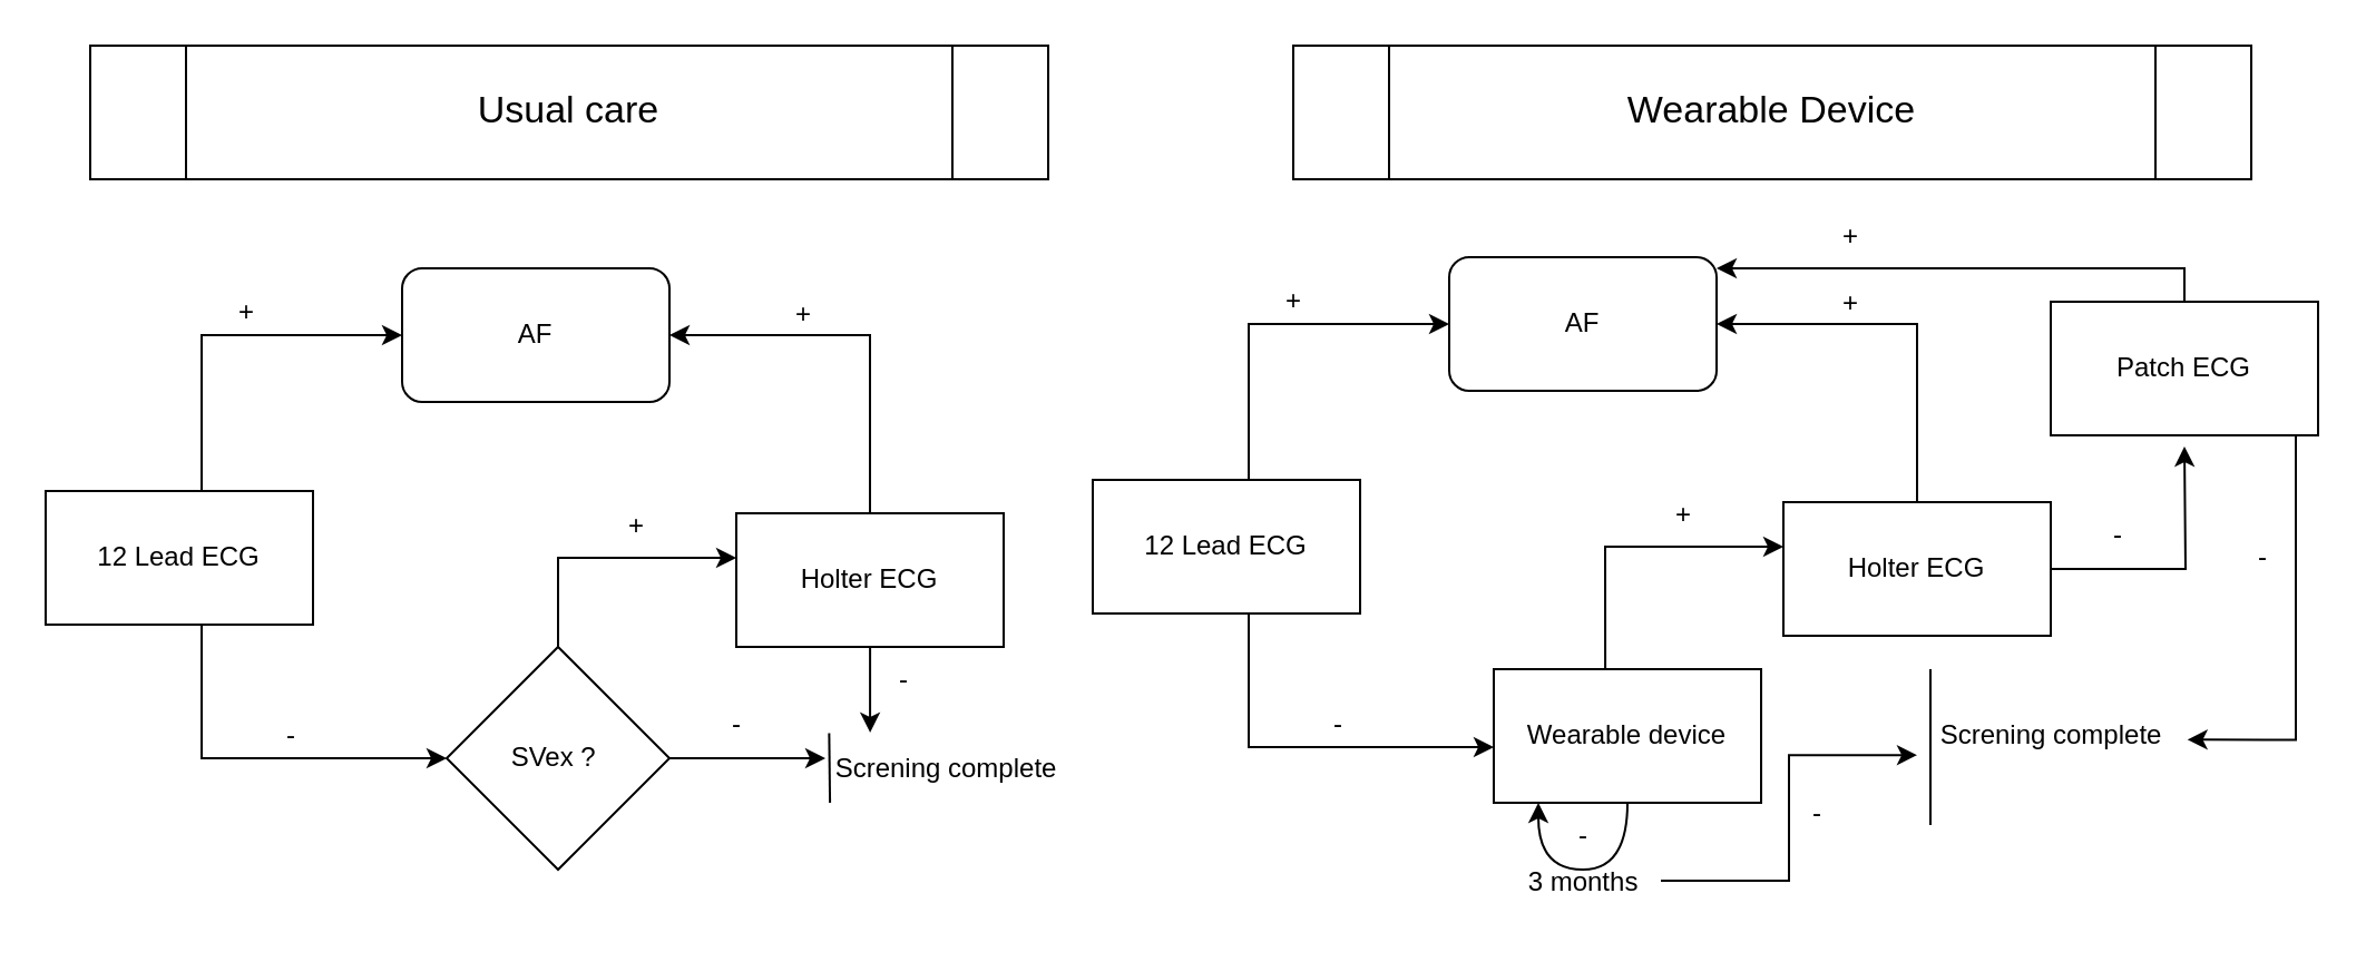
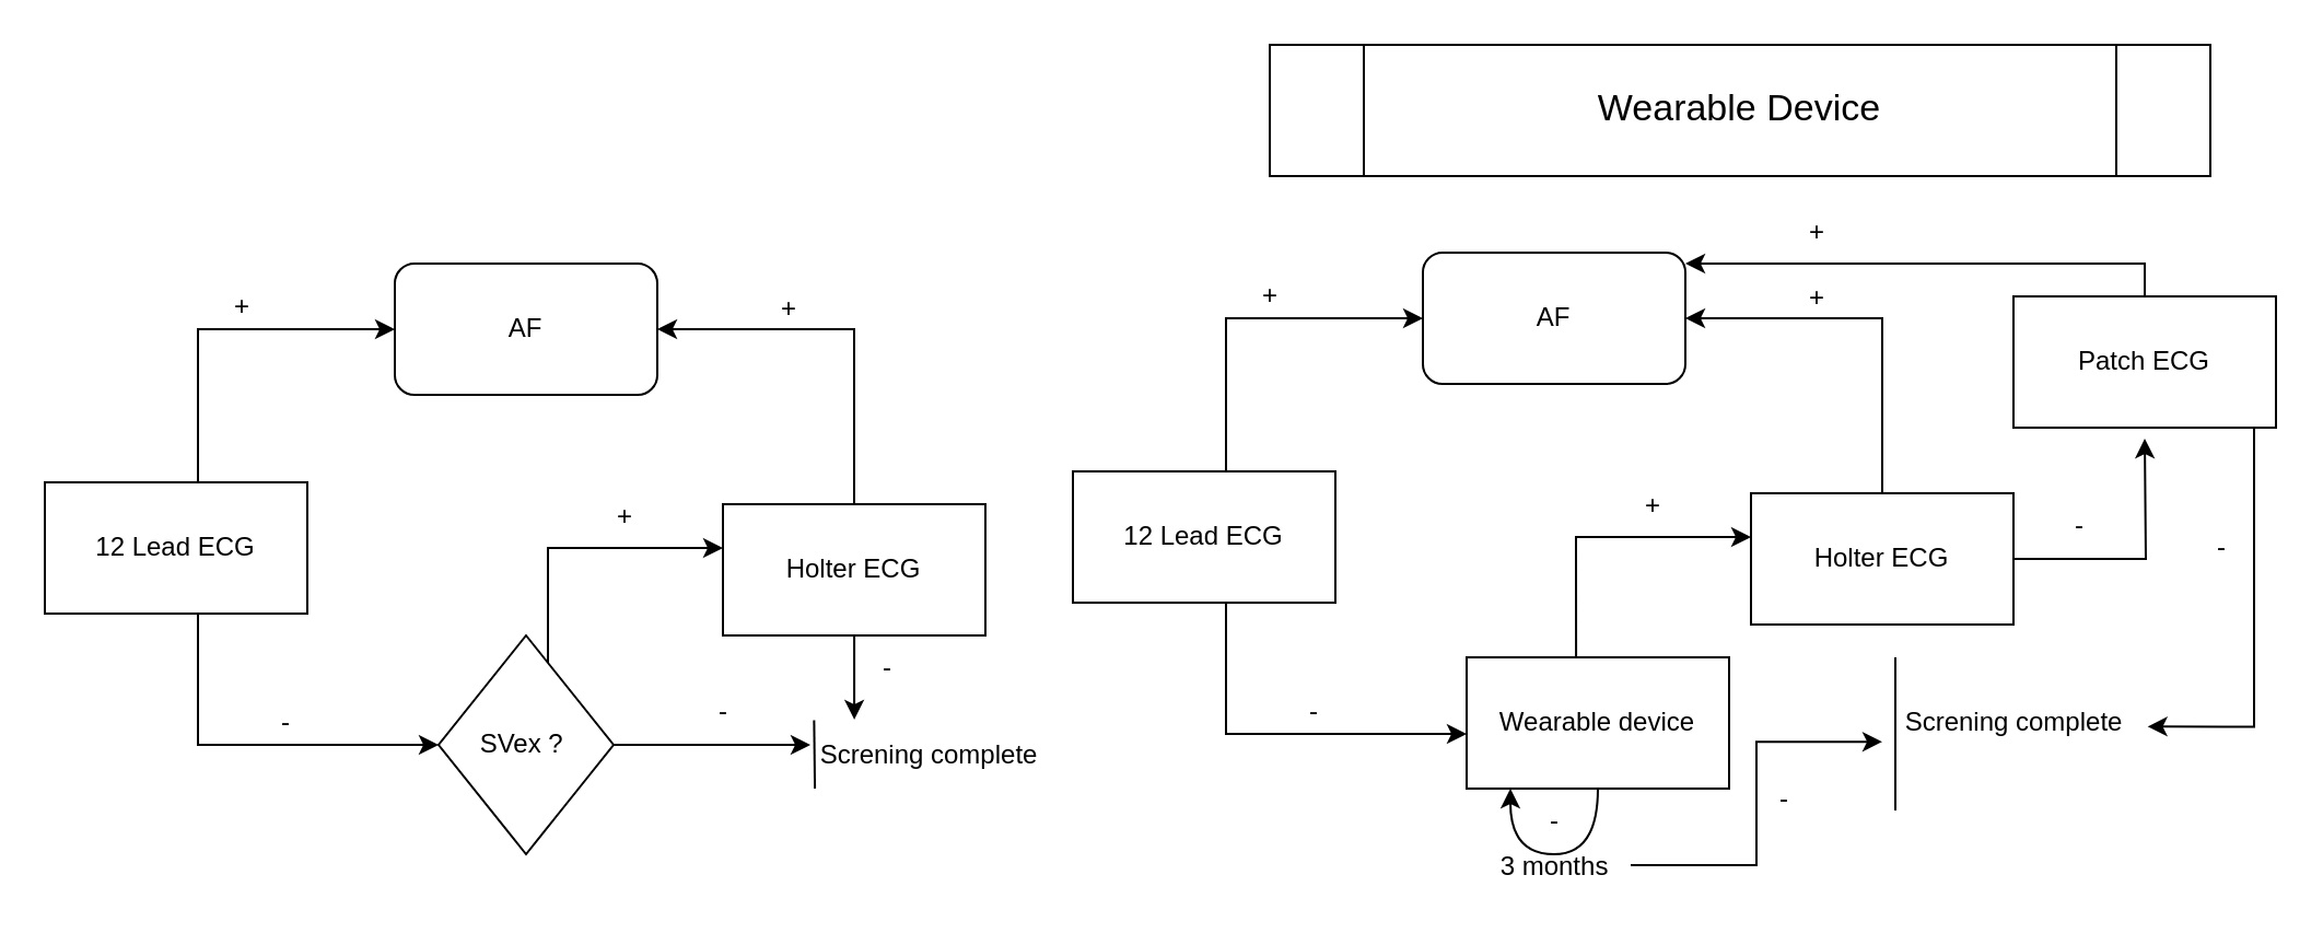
  <mxCell id="0" />
  <mxCell id="1" parent="0" />
- <mxCell id="2" value="&lt;font style=&quot;font-size: 17px;&quot;&gt;Usual care&lt;/font&gt;" style="shape=process;whiteSpace=wrap;html=1;backgroundOutline=1;" vertex="1" parent="1"><mxGeometry x="40" y="20" width="430" height="60" as="geometry" /></mxCell>
  <mxCell id="3" style="edgeStyle=orthogonalEdgeStyle;rounded=0;orthogonalLoop=1;jettySize=auto;html=1;" edge="1" parent="1" source="5" target="6"><mxGeometry relative="1" as="geometry"><Array as="points"><mxPoint x="90" y="150" /></Array></mxGeometry></mxCell>
  <mxCell id="4" style="edgeStyle=orthogonalEdgeStyle;rounded=0;orthogonalLoop=1;jettySize=auto;html=1;entryX=0;entryY=0.5;entryDx=0;entryDy=0;" edge="1" parent="1" source="5" target="11"><mxGeometry relative="1" as="geometry"><mxPoint x="190" y="340" as="targetPoint" /><Array as="points"><mxPoint x="90" y="340" /></Array></mxGeometry></mxCell>
  <mxCell id="5" value="12 Lead ECG" style="rounded=0;whiteSpace=wrap;html=1;" vertex="1" parent="1"><mxGeometry x="20" y="220" width="120" height="60" as="geometry" /></mxCell>
  <mxCell id="6" value="AF" style="rounded=1;whiteSpace=wrap;html=1;" vertex="1" parent="1"><mxGeometry x="180" y="120" width="120" height="60" as="geometry" /></mxCell>
  <mxCell id="7" value="+" style="text;html=1;align=center;verticalAlign=middle;resizable=0;points=[];autosize=1;strokeColor=none;fillColor=none;" vertex="1" parent="1"><mxGeometry x="95" y="125" width="30" height="30" as="geometry" /></mxCell>
  <mxCell id="8" value="-" style="text;html=1;align=center;verticalAlign=middle;resizable=0;points=[];autosize=1;strokeColor=none;fillColor=none;" vertex="1" parent="1"><mxGeometry x="115" y="315" width="30" height="30" as="geometry" /></mxCell>
  <mxCell id="9" style="edgeStyle=orthogonalEdgeStyle;rounded=0;orthogonalLoop=1;jettySize=auto;html=1;" edge="1" parent="1" source="11" target="14"><mxGeometry relative="1" as="geometry"><Array as="points"><mxPoint x="250" y="250" /></Array></mxGeometry></mxCell>
  <mxCell id="10" style="edgeStyle=orthogonalEdgeStyle;rounded=0;orthogonalLoop=1;jettySize=auto;html=1;fontSize=12;" edge="1" parent="1" source="11"><mxGeometry relative="1" as="geometry"><mxPoint x="370" y="340" as="targetPoint" /></mxGeometry></mxCell>
- <mxCell id="11" value="SVex ?&amp;nbsp;" style="rhombus;whiteSpace=wrap;html=1;" vertex="1" parent="1"><mxGeometry x="200" y="290" width="100" height="100" as="geometry" /></mxCell>
+ <mxCell id="11" value="SVex ?&amp;nbsp;" style="rhombus;whiteSpace=wrap;html=1;" vertex="1" parent="1"><mxGeometry x="200" y="290" width="80" height="100" as="geometry" /></mxCell>
  <mxCell id="12" style="edgeStyle=orthogonalEdgeStyle;rounded=0;orthogonalLoop=1;jettySize=auto;html=1;entryX=1;entryY=0.5;entryDx=0;entryDy=0;fontSize=17;" edge="1" parent="1" source="14" target="6"><mxGeometry relative="1" as="geometry"><Array as="points"><mxPoint x="390" y="150" /></Array></mxGeometry></mxCell>
  <mxCell id="13" value="" style="edgeStyle=orthogonalEdgeStyle;rounded=0;orthogonalLoop=1;jettySize=auto;html=1;fontSize=17;entryX=0.217;entryY=-0.052;entryDx=0;entryDy=0;entryPerimeter=0;" edge="1" parent="1" source="14" target="17"><mxGeometry relative="1" as="geometry" /></mxCell>
  <mxCell id="14" value="Holter ECG" style="rounded=0;whiteSpace=wrap;html=1;" vertex="1" parent="1"><mxGeometry x="330" y="230" width="120" height="60" as="geometry" /></mxCell>
  <mxCell id="15" value="&lt;font style=&quot;font-size: 12px;&quot;&gt;+&lt;/font&gt;" style="text;html=1;align=center;verticalAlign=middle;resizable=0;points=[];autosize=1;strokeColor=none;fillColor=none;fontSize=17;" vertex="1" parent="1"><mxGeometry x="345" y="125" width="30" height="30" as="geometry" /></mxCell>
  <mxCell id="16" value="&lt;font style=&quot;font-size: 12px;&quot;&gt;+&lt;/font&gt;" style="text;html=1;align=center;verticalAlign=middle;resizable=0;points=[];autosize=1;strokeColor=none;fillColor=none;fontSize=17;" vertex="1" parent="1"><mxGeometry x="270" y="220" width="30" height="30" as="geometry" /></mxCell>
  <mxCell id="17" value="Screning complete" style="text;html=1;align=center;verticalAlign=middle;resizable=0;points=[];autosize=1;strokeColor=none;fillColor=none;fontSize=12;" vertex="1" parent="1"><mxGeometry x="364" y="330" width="120" height="30" as="geometry" /></mxCell>
  <mxCell id="18" value="-" style="text;html=1;align=center;verticalAlign=middle;resizable=0;points=[];autosize=1;strokeColor=none;fillColor=none;" vertex="1" parent="1"><mxGeometry x="315" y="310" width="30" height="30" as="geometry" /></mxCell>
  <mxCell id="19" value="&lt;font style=&quot;font-size: 17px;&quot;&gt;Wearable Device&lt;/font&gt;" style="shape=process;whiteSpace=wrap;html=1;backgroundOutline=1;" vertex="1" parent="1"><mxGeometry x="580" y="20" width="430" height="60" as="geometry" /></mxCell>
  <mxCell id="20" value="-" style="text;html=1;align=center;verticalAlign=middle;resizable=0;points=[];autosize=1;strokeColor=none;fillColor=none;" vertex="1" parent="1"><mxGeometry x="390" y="290" width="30" height="30" as="geometry" /></mxCell>
  <mxCell id="21" style="edgeStyle=orthogonalEdgeStyle;rounded=0;orthogonalLoop=1;jettySize=auto;html=1;" edge="1" parent="1" source="23" target="24"><mxGeometry relative="1" as="geometry"><Array as="points"><mxPoint x="560" y="145" /></Array></mxGeometry></mxCell>
  <mxCell id="22" style="edgeStyle=orthogonalEdgeStyle;rounded=0;orthogonalLoop=1;jettySize=auto;html=1;entryX=0;entryY=0.5;entryDx=0;entryDy=0;" edge="1" parent="1" source="23"><mxGeometry relative="1" as="geometry"><mxPoint x="670" y="335" as="targetPoint" /><Array as="points"><mxPoint x="560" y="335" /></Array></mxGeometry></mxCell>
  <mxCell id="23" value="12 Lead ECG" style="rounded=0;whiteSpace=wrap;html=1;" vertex="1" parent="1"><mxGeometry x="490" y="215" width="120" height="60" as="geometry" /></mxCell>
  <mxCell id="24" value="AF" style="rounded=1;whiteSpace=wrap;html=1;" vertex="1" parent="1"><mxGeometry x="650" y="115" width="120" height="60" as="geometry" /></mxCell>
  <mxCell id="25" value="+" style="text;html=1;align=center;verticalAlign=middle;resizable=0;points=[];autosize=1;strokeColor=none;fillColor=none;" vertex="1" parent="1"><mxGeometry x="565" y="120" width="30" height="30" as="geometry" /></mxCell>
  <mxCell id="26" value="-" style="text;html=1;align=center;verticalAlign=middle;resizable=0;points=[];autosize=1;strokeColor=none;fillColor=none;" vertex="1" parent="1"><mxGeometry x="585" y="310" width="30" height="30" as="geometry" /></mxCell>
  <mxCell id="27" style="edgeStyle=orthogonalEdgeStyle;rounded=0;orthogonalLoop=1;jettySize=auto;html=1;exitX=0.417;exitY=0;exitDx=0;exitDy=0;exitPerimeter=0;" edge="1" parent="1" source="36" target="30"><mxGeometry relative="1" as="geometry"><Array as="points"><mxPoint x="720" y="245" /></Array><mxPoint x="720" y="285" as="sourcePoint" /></mxGeometry></mxCell>
  <mxCell id="28" style="edgeStyle=orthogonalEdgeStyle;rounded=0;orthogonalLoop=1;jettySize=auto;html=1;entryX=1;entryY=0.5;entryDx=0;entryDy=0;fontSize=17;" edge="1" parent="1" source="30" target="24"><mxGeometry relative="1" as="geometry"><Array as="points"><mxPoint x="860" y="145" /></Array></mxGeometry></mxCell>
  <mxCell id="29" style="edgeStyle=orthogonalEdgeStyle;rounded=0;orthogonalLoop=1;jettySize=auto;html=1;fontSize=17;" edge="1" parent="1" source="30"><mxGeometry relative="1" as="geometry"><mxPoint x="980" y="200" as="targetPoint" /></mxGeometry></mxCell>
  <mxCell id="30" value="Holter ECG" style="rounded=0;whiteSpace=wrap;html=1;" vertex="1" parent="1"><mxGeometry x="800" y="225" width="120" height="60" as="geometry" /></mxCell>
  <mxCell id="31" value="&lt;font style=&quot;font-size: 12px;&quot;&gt;+&lt;/font&gt;" style="text;html=1;align=center;verticalAlign=middle;resizable=0;points=[];autosize=1;strokeColor=none;fillColor=none;fontSize=17;" vertex="1" parent="1"><mxGeometry x="815" y="120" width="30" height="30" as="geometry" /></mxCell>
  <mxCell id="32" value="&lt;font style=&quot;font-size: 12px;&quot;&gt;+&lt;/font&gt;" style="text;html=1;align=center;verticalAlign=middle;resizable=0;points=[];autosize=1;strokeColor=none;fillColor=none;fontSize=17;" vertex="1" parent="1"><mxGeometry x="740" y="215" width="30" height="30" as="geometry" /></mxCell>
  <mxCell id="33" value="" style="endArrow=none;html=1;rounded=0;fontSize=12;" edge="1" parent="1"><mxGeometry width="50" height="50" relative="1" as="geometry"><mxPoint x="866" y="370" as="sourcePoint" /><mxPoint x="866" y="300" as="targetPoint" /></mxGeometry></mxCell>
  <mxCell id="34" value="Screning complete" style="text;html=1;align=center;verticalAlign=middle;resizable=0;points=[];autosize=1;strokeColor=none;fillColor=none;fontSize=12;" vertex="1" parent="1"><mxGeometry x="860" y="315" width="120" height="30" as="geometry" /></mxCell>
  <mxCell id="35" style="edgeStyle=orthogonalEdgeStyle;orthogonalLoop=1;jettySize=auto;html=1;fontSize=17;curved=1;" edge="1" parent="1" source="36" target="36"><mxGeometry relative="1" as="geometry"><mxPoint x="690" y="430" as="targetPoint" /><Array as="points"><mxPoint x="730" y="390" /><mxPoint x="690" y="390" /></Array></mxGeometry></mxCell>
  <mxCell id="36" value="Wearable device" style="rounded=0;whiteSpace=wrap;html=1;" vertex="1" parent="1"><mxGeometry x="670" y="300" width="120" height="60" as="geometry" /></mxCell>
  <mxCell id="37" value="" style="endArrow=none;html=1;rounded=0;fontSize=17;exitX=0.067;exitY=0.999;exitDx=0;exitDy=0;exitPerimeter=0;entryX=0.064;entryY=-0.04;entryDx=0;entryDy=0;entryPerimeter=0;" edge="1" parent="1" source="17" target="17"><mxGeometry width="50" height="50" relative="1" as="geometry"><mxPoint x="310" y="390" as="sourcePoint" /><mxPoint x="370" y="330" as="targetPoint" /></mxGeometry></mxCell>
  <mxCell id="38" style="edgeStyle=orthogonalEdgeStyle;rounded=0;orthogonalLoop=1;jettySize=auto;html=1;fontSize=17;" edge="1" parent="1" source="40" target="24"><mxGeometry relative="1" as="geometry"><Array as="points"><mxPoint x="980" y="120" /></Array></mxGeometry></mxCell>
  <mxCell id="39" style="edgeStyle=orthogonalEdgeStyle;rounded=0;orthogonalLoop=1;jettySize=auto;html=1;entryX=1.011;entryY=0.556;entryDx=0;entryDy=0;entryPerimeter=0;fontSize=12;" edge="1" parent="1" source="40" target="34"><mxGeometry relative="1" as="geometry"><Array as="points"><mxPoint x="1030" y="332" /></Array></mxGeometry></mxCell>
  <mxCell id="40" value="Patch ECG" style="rounded=0;whiteSpace=wrap;html=1;" vertex="1" parent="1"><mxGeometry x="920" y="135" width="120" height="60" as="geometry" /></mxCell>
  <mxCell id="41" value="&lt;font style=&quot;font-size: 12px;&quot;&gt;+&lt;/font&gt;" style="text;html=1;align=center;verticalAlign=middle;resizable=0;points=[];autosize=1;strokeColor=none;fillColor=none;fontSize=17;" vertex="1" parent="1"><mxGeometry x="815" y="90" width="30" height="30" as="geometry" /></mxCell>
  <mxCell id="42" value="-" style="text;html=1;align=center;verticalAlign=middle;resizable=0;points=[];autosize=1;strokeColor=none;fillColor=none;" vertex="1" parent="1"><mxGeometry x="695" y="360" width="30" height="30" as="geometry" /></mxCell>
  <mxCell id="43" style="edgeStyle=orthogonalEdgeStyle;orthogonalLoop=1;jettySize=auto;html=1;entryX=0;entryY=0.786;entryDx=0;entryDy=0;entryPerimeter=0;fontSize=12;rounded=0;" edge="1" parent="1" source="44" target="34"><mxGeometry relative="1" as="geometry" /></mxCell>
  <mxCell id="44" value="&lt;font style=&quot;font-size: 12px;&quot;&gt;3 months&lt;/font&gt;" style="text;html=1;align=center;verticalAlign=middle;resizable=0;points=[];autosize=1;strokeColor=none;fillColor=none;fontSize=17;" vertex="1" parent="1"><mxGeometry x="675" y="380" width="70" height="30" as="geometry" /></mxCell>
  <mxCell id="45" value="-" style="text;html=1;align=center;verticalAlign=middle;resizable=0;points=[];autosize=1;strokeColor=none;fillColor=none;" vertex="1" parent="1"><mxGeometry x="935" y="225" width="30" height="30" as="geometry" /></mxCell>
  <mxCell id="46" value="-" style="text;html=1;align=center;verticalAlign=middle;resizable=0;points=[];autosize=1;strokeColor=none;fillColor=none;" vertex="1" parent="1"><mxGeometry x="800" y="350" width="30" height="30" as="geometry" /></mxCell>
  <mxCell id="47" value="-" style="text;html=1;align=center;verticalAlign=middle;resizable=0;points=[];autosize=1;strokeColor=none;fillColor=none;" vertex="1" parent="1"><mxGeometry x="1000" y="235" width="30" height="30" as="geometry" /></mxCell>
